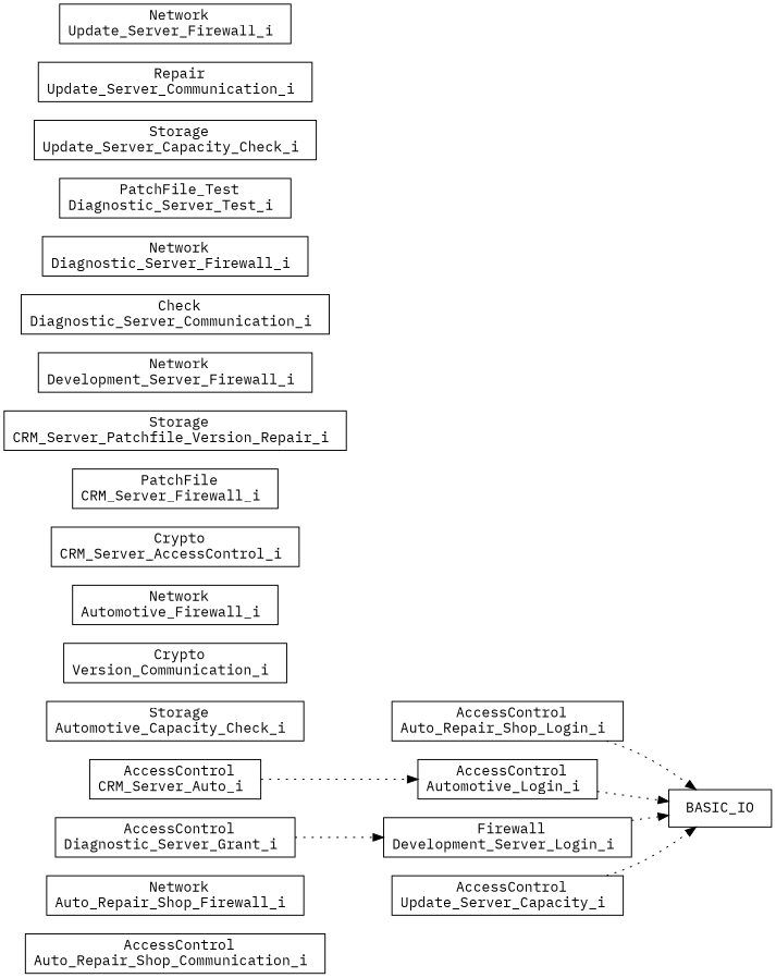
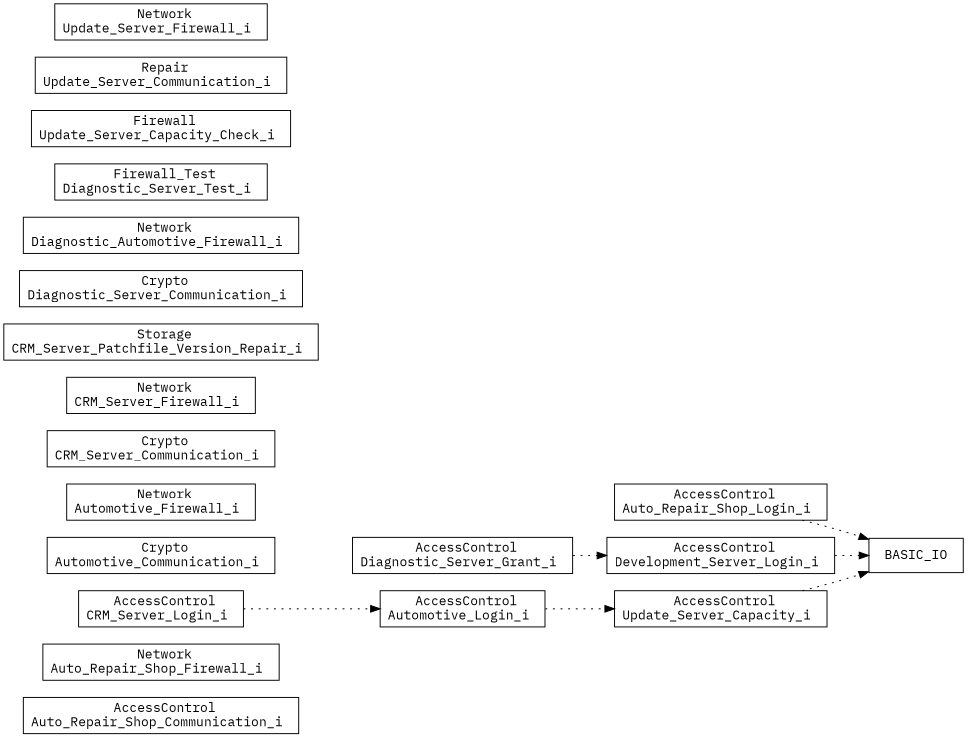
  digraph {
    fontname="IBM Plex Mono"
    rankdir=LR
    node [fontname="IBM Plex Mono" shape=box]
    edge [fontname="IBM Plex Mono" style=dotted]
    n1 [label=" AccessControl\nAuto_Repair_Shop_Communication_i "]
    n2 [label=" Network\nAuto_Repair_Shop_Firewall_i "]
    n3 [label=" AccessControl\nAuto_Repair_Shop_Login_i "]
    n4 [label=" BASIC_IO "]
-   n5 [label=" Storage\nAutomotive_Capacity_Check_i "]
-   n6 [label=" Crypto\nVersion_Communication_i "]
+   n6 [label=" Crypto\nAutomotive_Communication_i "]
    n7 [label=" Network\nAutomotive_Firewall_i "]
    n8 [label=" AccessControl\nAutomotive_Login_i "]
-   n9 [label=" Crypto\nCRM_Server_AccessControl_i "]
-   n10 [label=" PatchFile\nCRM_Server_Firewall_i "]
-   n11 [label=" AccessControl\nCRM_Server_Auto_i "]
+   n9 [label=" Crypto\nCRM_Server_Communication_i "]
+   n10 [label=" Network\nCRM_Server_Firewall_i "]
+   n11 [label=" AccessControl\nCRM_Server_Login_i "]
    n12 [label=" Storage\nCRM_Server_Patchfile_Version_Repair_i "]
-   n13 [label=" Network\nDevelopment_Server_Firewall_i "]
-   n14 [label=" Firewall\nDevelopment_Server_Login_i "]
-   n15 [label=" Check\nDiagnostic_Server_Communication_i "]
-   n16 [label=" Network\nDiagnostic_Server_Firewall_i "]
+   n14 [label=" AccessControl\nDevelopment_Server_Login_i "]
+   n15 [label=" Crypto\nDiagnostic_Server_Communication_i "]
+   n16 [label=" Network\nDiagnostic_Automotive_Firewall_i "]
    n17 [label=" AccessControl\nDiagnostic_Server_Grant_i "]
-   n18 [label=" PatchFile_Test\nDiagnostic_Server_Test_i "]
-   n19 [label=" Storage\nUpdate_Server_Capacity_Check_i "]
+   n18 [label=" Firewall_Test\nDiagnostic_Server_Test_i "]
+   n19 [label=" Firewall\nUpdate_Server_Capacity_Check_i "]
    n20 [label=" Repair\nUpdate_Server_Communication_i "]
    n21 [label=" Network\nUpdate_Server_Firewall_i "]
    n22 [label=" AccessControl\nUpdate_Server_Capacity_i "]
    n3 -> n4
-   n8 -> n4
+   n8 -> n22
    n11 -> n8
    n14 -> n4
    n17 -> n14
    n22 -> n4
  }
